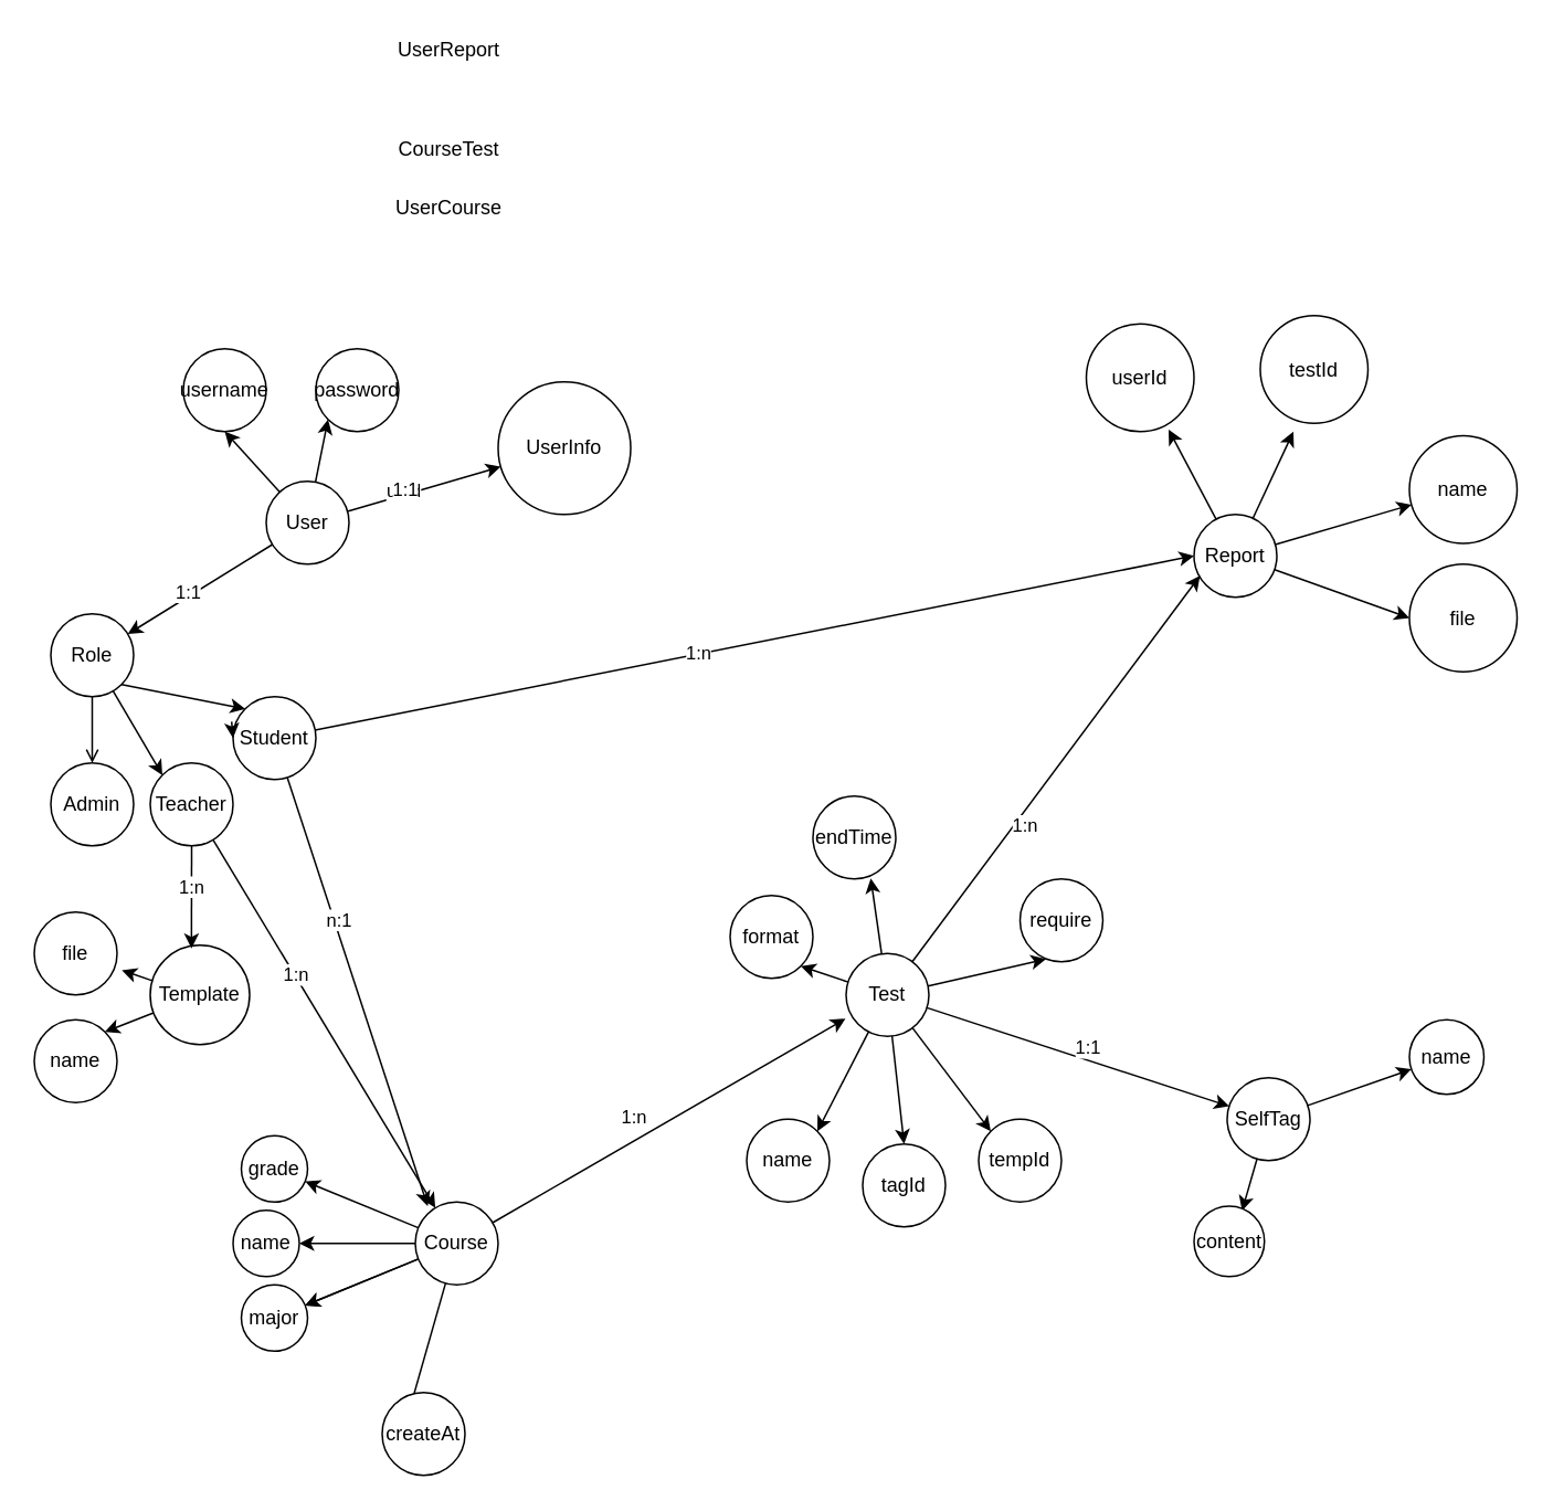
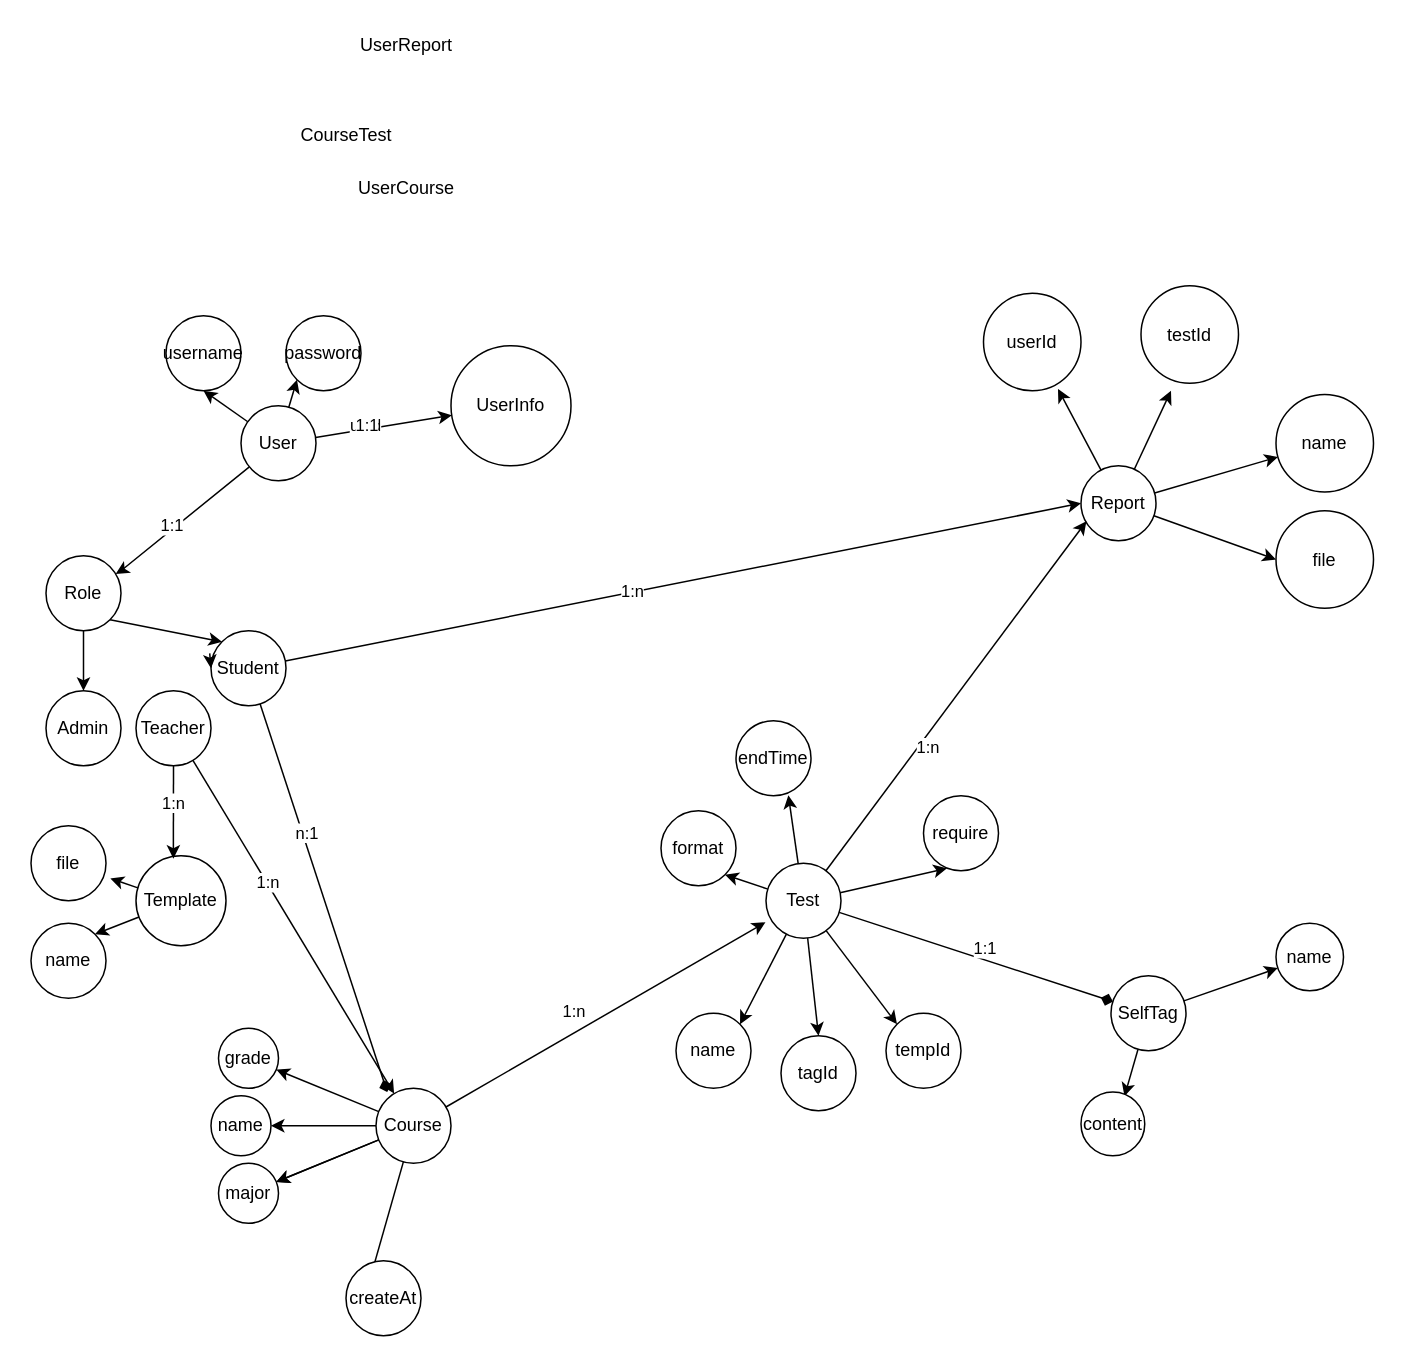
  <mxCell id="0" />
  <mxCell id="1" parent="0" />
  <mxCell id="2" style="edgeStyle=none;rounded=0;orthogonalLoop=1;jettySize=auto;html=1;" edge="1" parent="1" source="9" target="55"><mxGeometry relative="1" as="geometry"><Array as="points" /></mxGeometry></mxCell>
  <mxCell id="3" value="uuid" style="edgeLabel;html=1;align=center;verticalAlign=middle;resizable=0;points=[];" vertex="1" connectable="0" parent="2"><mxGeometry x="-0.261" y="3" relative="1" as="geometry"><mxPoint as="offset" /></mxGeometry></mxCell>
  <mxCell id="4" value="1:1" style="edgeLabel;html=1;align=center;verticalAlign=middle;resizable=0;points=[];" vertex="1" connectable="0" parent="2"><mxGeometry x="-0.234" y="3" relative="1" as="geometry"><mxPoint as="offset" /></mxGeometry></mxCell>
  <mxCell id="5" style="edgeStyle=none;rounded=0;orthogonalLoop=1;jettySize=auto;html=1;" edge="1" parent="1" source="9" target="37"><mxGeometry relative="1" as="geometry"><mxPoint x="138.125" y="320" as="targetPoint" /><Array as="points"><mxPoint x="80" y="380" /></Array></mxGeometry></mxCell>
  <mxCell id="6" value="1:1" style="edgeLabel;html=1;align=center;verticalAlign=middle;resizable=0;points=[];" vertex="1" connectable="0" parent="5"><mxGeometry x="0.136" y="-3" relative="1" as="geometry"><mxPoint as="offset" /></mxGeometry></mxCell>
  <mxCell id="7" style="edgeStyle=none;rounded=0;orthogonalLoop=1;jettySize=auto;html=1;entryX=0.5;entryY=1;entryDx=0;entryDy=0;" edge="1" parent="1" source="9" target="53"><mxGeometry relative="1" as="geometry" /></mxCell>
  <mxCell id="8" style="edgeStyle=none;rounded=0;orthogonalLoop=1;jettySize=auto;html=1;entryX=0;entryY=1;entryDx=0;entryDy=0;" edge="1" parent="1" source="9" target="54"><mxGeometry relative="1" as="geometry" /></mxCell>
- <mxCell id="9" value="User" style="ellipse;whiteSpace=wrap;html=1;aspect=fixed;" vertex="1" parent="1"><mxGeometry x="160" y="290" width="50" height="50" as="geometry" /></mxCell>
+ <mxCell id="9" value="User" style="ellipse;whiteSpace=wrap;html=1;aspect=fixed;" vertex="1" parent="1"><mxGeometry x="160" y="270" width="50" height="50" as="geometry" /></mxCell>
  <mxCell id="10" style="edgeStyle=none;rounded=0;orthogonalLoop=1;jettySize=auto;html=1;entryX=0.764;entryY=0.982;entryDx=0;entryDy=0;entryPerimeter=0;" edge="1" parent="1" source="14" target="73"><mxGeometry relative="1" as="geometry" /></mxCell>
  <mxCell id="11" style="edgeStyle=none;rounded=0;orthogonalLoop=1;jettySize=auto;html=1;" edge="1" parent="1" source="14"><mxGeometry relative="1" as="geometry"><mxPoint x="780" y="260" as="targetPoint" /></mxGeometry></mxCell>
  <mxCell id="12" style="edgeStyle=none;rounded=0;orthogonalLoop=1;jettySize=auto;html=1;" edge="1" parent="1" source="14" target="75"><mxGeometry relative="1" as="geometry" /></mxCell>
  <mxCell id="13" style="edgeStyle=none;rounded=0;orthogonalLoop=1;jettySize=auto;html=1;entryX=0;entryY=0.5;entryDx=0;entryDy=0;" edge="1" parent="1" source="14" target="76"><mxGeometry relative="1" as="geometry" /></mxCell>
  <mxCell id="14" value="Report" style="ellipse;whiteSpace=wrap;html=1;aspect=fixed;" vertex="1" parent="1"><mxGeometry x="720" y="310" width="50" height="50" as="geometry" /></mxCell>
  <mxCell id="15" value="" style="edgeStyle=none;rounded=0;orthogonalLoop=1;jettySize=auto;html=1;" edge="1" parent="1" source="22" target="58"><mxGeometry relative="1" as="geometry" /></mxCell>
  <mxCell id="16" value="" style="edgeStyle=none;rounded=0;orthogonalLoop=1;jettySize=auto;html=1;" edge="1" parent="1" source="22" target="59"><mxGeometry relative="1" as="geometry" /></mxCell>
  <mxCell id="17" value="" style="edgeStyle=none;rounded=0;orthogonalLoop=1;jettySize=auto;html=1;" edge="1" parent="1" source="22" target="60"><mxGeometry relative="1" as="geometry" /></mxCell>
  <mxCell id="18" value="" style="edgeStyle=none;rounded=0;orthogonalLoop=1;jettySize=auto;html=1;" edge="1" parent="1" source="22" target="60"><mxGeometry relative="1" as="geometry" /></mxCell>
  <mxCell id="19" style="edgeStyle=none;rounded=0;orthogonalLoop=1;jettySize=auto;html=1;entryX=0;entryY=1;entryDx=0;entryDy=0;" edge="1" parent="1" source="22" target="61"><mxGeometry relative="1" as="geometry"><mxPoint x="360" y="566" as="targetPoint" /></mxGeometry></mxCell>
  <mxCell id="20" style="edgeStyle=none;rounded=0;orthogonalLoop=1;jettySize=auto;html=1;entryX=-0.007;entryY=0.787;entryDx=0;entryDy=0;entryPerimeter=0;" edge="1" parent="1" source="22" target="33"><mxGeometry relative="1" as="geometry" /></mxCell>
  <mxCell id="21" value="1:n" style="edgeLabel;html=1;align=center;verticalAlign=middle;resizable=0;points=[];" vertex="1" connectable="0" parent="20"><mxGeometry x="-0.29" relative="1" as="geometry"><mxPoint x="10" y="-20" as="offset" /></mxGeometry></mxCell>
  <mxCell id="22" value="Course" style="ellipse;whiteSpace=wrap;html=1;aspect=fixed;" vertex="1" parent="1"><mxGeometry x="250" y="725" width="50" height="50" as="geometry" /></mxCell>
  <mxCell id="23" style="edgeStyle=none;rounded=0;orthogonalLoop=1;jettySize=auto;html=1;entryX=0.072;entryY=0.741;entryDx=0;entryDy=0;entryPerimeter=0;" edge="1" parent="1" source="33" target="14"><mxGeometry relative="1" as="geometry" /></mxCell>
  <mxCell id="24" value="1:n" style="edgeLabel;html=1;align=center;verticalAlign=middle;resizable=0;points=[];" vertex="1" connectable="0" parent="23"><mxGeometry x="-0.337" y="3" relative="1" as="geometry"><mxPoint x="13" y="-4" as="offset" /></mxGeometry></mxCell>
  <mxCell id="25" style="edgeStyle=none;rounded=0;orthogonalLoop=1;jettySize=auto;html=1;entryX=1;entryY=1;entryDx=0;entryDy=0;" edge="1" parent="1" source="33" target="70"><mxGeometry relative="1" as="geometry" /></mxCell>
  <mxCell id="26" style="edgeStyle=none;rounded=0;orthogonalLoop=1;jettySize=auto;html=1;entryX=0.698;entryY=0.993;entryDx=0;entryDy=0;entryPerimeter=0;" edge="1" parent="1" source="33" target="69"><mxGeometry relative="1" as="geometry" /></mxCell>
  <mxCell id="27" style="edgeStyle=none;rounded=0;orthogonalLoop=1;jettySize=auto;html=1;entryX=0.313;entryY=0.967;entryDx=0;entryDy=0;entryPerimeter=0;" edge="1" parent="1" source="33" target="62"><mxGeometry relative="1" as="geometry" /></mxCell>
  <mxCell id="28" style="edgeStyle=none;rounded=0;orthogonalLoop=1;jettySize=auto;html=1;entryX=0;entryY=0;entryDx=0;entryDy=0;" edge="1" parent="1" source="33" target="63"><mxGeometry relative="1" as="geometry" /></mxCell>
  <mxCell id="29" style="edgeStyle=none;rounded=0;orthogonalLoop=1;jettySize=auto;html=1;entryX=0.5;entryY=0;entryDx=0;entryDy=0;" edge="1" parent="1" source="33" target="64"><mxGeometry relative="1" as="geometry" /></mxCell>
  <mxCell id="30" style="edgeStyle=none;rounded=0;orthogonalLoop=1;jettySize=auto;html=1;entryX=1;entryY=0;entryDx=0;entryDy=0;" edge="1" parent="1" source="33" target="65"><mxGeometry relative="1" as="geometry" /></mxCell>
- <mxCell id="31" style="edgeStyle=none;rounded=0;orthogonalLoop=1;jettySize=auto;html=1;" edge="1" parent="1" source="33" target="68"><mxGeometry relative="1" as="geometry" /></mxCell>
+ <mxCell id="31" style="edgeStyle=none;rounded=0;orthogonalLoop=1;jettySize=auto;html=1;endArrow=diamond;" edge="1" parent="1" source="33" target="68"><mxGeometry relative="1" as="geometry" /></mxCell>
  <mxCell id="32" value="1:1" style="edgeLabel;html=1;align=center;verticalAlign=middle;resizable=0;points=[];" vertex="1" connectable="0" parent="31"><mxGeometry x="-0.128" y="3" relative="1" as="geometry"><mxPoint x="16" y="1" as="offset" /></mxGeometry></mxCell>
  <mxCell id="33" value="Test" style="ellipse;whiteSpace=wrap;html=1;aspect=fixed;" vertex="1" parent="1"><mxGeometry x="510" y="575" width="50" height="50" as="geometry" /></mxCell>
- <mxCell id="34" style="edgeStyle=none;rounded=0;orthogonalLoop=1;jettySize=auto;html=1;entryX=0.5;entryY=0;entryDx=0;entryDy=0;endArrow=open;" edge="1" parent="1" source="37" target="51"><mxGeometry relative="1" as="geometry" /></mxCell>
- <mxCell id="35" style="edgeStyle=none;rounded=0;orthogonalLoop=1;jettySize=auto;html=1;entryX=0;entryY=0;entryDx=0;entryDy=0;" edge="1" parent="1" source="37" target="45"><mxGeometry relative="1" as="geometry" /></mxCell>
+ <mxCell id="34" style="edgeStyle=none;rounded=0;orthogonalLoop=1;jettySize=auto;html=1;entryX=0.5;entryY=0;entryDx=0;entryDy=0;" edge="1" parent="1" source="37" target="51"><mxGeometry relative="1" as="geometry" /></mxCell>
  <mxCell id="36" style="edgeStyle=none;rounded=0;orthogonalLoop=1;jettySize=auto;html=1;exitX=1;exitY=1;exitDx=0;exitDy=0;entryX=0;entryY=0;entryDx=0;entryDy=0;" edge="1" parent="1" source="37" target="50"><mxGeometry relative="1" as="geometry" /></mxCell>
  <mxCell id="37" value="Role" style="ellipse;whiteSpace=wrap;html=1;aspect=fixed;" vertex="1" parent="1"><mxGeometry x="30" y="370" width="50" height="50" as="geometry" /></mxCell>
  <mxCell id="38" style="edgeStyle=none;rounded=0;orthogonalLoop=1;jettySize=auto;html=1;entryX=1.058;entryY=0.703;entryDx=0;entryDy=0;entryPerimeter=0;" edge="1" parent="1" source="40" target="56"><mxGeometry relative="1" as="geometry" /></mxCell>
  <mxCell id="39" style="edgeStyle=none;rounded=0;orthogonalLoop=1;jettySize=auto;html=1;entryX=1;entryY=0;entryDx=0;entryDy=0;" edge="1" parent="1" source="40" target="57"><mxGeometry relative="1" as="geometry" /></mxCell>
  <mxCell id="40" value="Template" style="ellipse;whiteSpace=wrap;html=1;aspect=fixed;" vertex="1" parent="1"><mxGeometry x="90" y="570" width="60" height="60" as="geometry" /></mxCell>
  <mxCell id="41" style="edgeStyle=none;rounded=0;orthogonalLoop=1;jettySize=auto;html=1;entryX=0.415;entryY=0.032;entryDx=0;entryDy=0;entryPerimeter=0;" edge="1" parent="1" source="45" target="40"><mxGeometry relative="1" as="geometry" /></mxCell>
  <mxCell id="42" value="1:n" style="edgeLabel;html=1;align=center;verticalAlign=middle;resizable=0;points=[];" vertex="1" connectable="0" parent="41"><mxGeometry x="-0.515" y="-1" relative="1" as="geometry"><mxPoint x="1" y="10" as="offset" /></mxGeometry></mxCell>
  <mxCell id="43" style="edgeStyle=none;rounded=0;orthogonalLoop=1;jettySize=auto;html=1;" edge="1" parent="1" source="45" target="22"><mxGeometry relative="1" as="geometry" /></mxCell>
  <mxCell id="44" value="1:n" style="edgeLabel;html=1;align=center;verticalAlign=middle;resizable=0;points=[];" vertex="1" connectable="0" parent="43"><mxGeometry x="-0.271" relative="1" as="geometry"><mxPoint as="offset" /></mxGeometry></mxCell>
  <mxCell id="45" value="Teacher" style="ellipse;whiteSpace=wrap;html=1;aspect=fixed;" vertex="1" parent="1"><mxGeometry x="90" y="460" width="50" height="50" as="geometry" /></mxCell>
- <mxCell id="46" style="edgeStyle=none;rounded=0;orthogonalLoop=1;jettySize=auto;html=1;entryX=0.15;entryY=0.05;entryDx=0;entryDy=0;entryPerimeter=0;" edge="1" parent="1" source="50" target="22"><mxGeometry relative="1" as="geometry" /></mxCell>
+ <mxCell id="46" style="edgeStyle=none;rounded=0;orthogonalLoop=1;jettySize=auto;html=1;entryX=0.15;entryY=0.05;entryDx=0;entryDy=0;entryPerimeter=0;endArrow=diamond;" edge="1" parent="1" source="50" target="22"><mxGeometry relative="1" as="geometry" /></mxCell>
  <mxCell id="47" value="n:1" style="edgeLabel;html=1;align=center;verticalAlign=middle;resizable=0;points=[];" vertex="1" connectable="0" parent="46"><mxGeometry x="-0.335" y="3" relative="1" as="geometry"><mxPoint as="offset" /></mxGeometry></mxCell>
  <mxCell id="48" style="edgeStyle=none;rounded=0;orthogonalLoop=1;jettySize=auto;html=1;entryX=0;entryY=0.5;entryDx=0;entryDy=0;" edge="1" parent="1" source="50" target="14"><mxGeometry relative="1" as="geometry" /></mxCell>
  <mxCell id="49" value="1:n" style="edgeLabel;html=1;align=center;verticalAlign=middle;resizable=0;points=[];" vertex="1" connectable="0" parent="48"><mxGeometry x="-0.129" y="1" relative="1" as="geometry"><mxPoint as="offset" /></mxGeometry></mxCell>
  <mxCell id="50" value="Student" style="ellipse;whiteSpace=wrap;html=1;aspect=fixed;" vertex="1" parent="1"><mxGeometry x="140" y="420" width="50" height="50" as="geometry" /></mxCell>
  <mxCell id="51" value="Admin" style="ellipse;whiteSpace=wrap;html=1;aspect=fixed;" vertex="1" parent="1"><mxGeometry x="30" y="460" width="50" height="50" as="geometry" /></mxCell>
  <mxCell id="52" style="edgeStyle=none;rounded=0;orthogonalLoop=1;jettySize=auto;html=1;exitX=-0.017;exitY=0.301;exitDx=0;exitDy=0;entryX=0;entryY=0.5;entryDx=0;entryDy=0;exitPerimeter=0;" edge="1" parent="1" source="50" target="50"><mxGeometry relative="1" as="geometry" /></mxCell>
  <mxCell id="53" value="username" style="ellipse;whiteSpace=wrap;html=1;aspect=fixed;" vertex="1" parent="1"><mxGeometry x="110" y="210" width="50" height="50" as="geometry" /></mxCell>
  <mxCell id="54" value="password" style="ellipse;whiteSpace=wrap;html=1;aspect=fixed;" vertex="1" parent="1"><mxGeometry x="190" y="210" width="50" height="50" as="geometry" /></mxCell>
  <mxCell id="55" value="UserInfo" style="ellipse;whiteSpace=wrap;html=1;aspect=fixed;" vertex="1" parent="1"><mxGeometry x="300" y="230" width="80" height="80" as="geometry" /></mxCell>
  <mxCell id="56" value="file" style="ellipse;whiteSpace=wrap;html=1;aspect=fixed;" vertex="1" parent="1"><mxGeometry x="20" y="550" width="50" height="50" as="geometry" /></mxCell>
  <mxCell id="57" value="name" style="ellipse;whiteSpace=wrap;html=1;aspect=fixed;" vertex="1" parent="1"><mxGeometry x="20" y="615" width="50" height="50" as="geometry" /></mxCell>
  <mxCell id="58" value="name" style="ellipse;whiteSpace=wrap;html=1;aspect=fixed;" vertex="1" parent="1"><mxGeometry x="140" y="730" width="40" height="40" as="geometry" /></mxCell>
  <mxCell id="59" value="grade" style="ellipse;whiteSpace=wrap;html=1;aspect=fixed;" vertex="1" parent="1"><mxGeometry x="145" y="685" width="40" height="40" as="geometry" /></mxCell>
  <mxCell id="60" value="major" style="ellipse;whiteSpace=wrap;html=1;aspect=fixed;" vertex="1" parent="1"><mxGeometry x="145" y="775" width="40" height="40" as="geometry" /></mxCell>
  <mxCell id="61" value="createAt" style="ellipse;whiteSpace=wrap;html=1;aspect=fixed;" vertex="1" parent="1"><mxGeometry x="230" y="840" width="50" height="50" as="geometry" /></mxCell>
  <mxCell id="62" value="require" style="ellipse;whiteSpace=wrap;html=1;aspect=fixed;" vertex="1" parent="1"><mxGeometry x="615" y="530" width="50" height="50" as="geometry" /></mxCell>
  <mxCell id="63" value="tempId" style="ellipse;whiteSpace=wrap;html=1;aspect=fixed;" vertex="1" parent="1"><mxGeometry x="590" y="675" width="50" height="50" as="geometry" /></mxCell>
  <mxCell id="64" value="tagId" style="ellipse;whiteSpace=wrap;html=1;aspect=fixed;" vertex="1" parent="1"><mxGeometry x="520" y="690" width="50" height="50" as="geometry" /></mxCell>
  <mxCell id="65" value="name" style="ellipse;whiteSpace=wrap;html=1;aspect=fixed;" vertex="1" parent="1"><mxGeometry x="450" y="675" width="50" height="50" as="geometry" /></mxCell>
  <mxCell id="66" style="edgeStyle=none;rounded=0;orthogonalLoop=1;jettySize=auto;html=1;entryX=0.682;entryY=0.067;entryDx=0;entryDy=0;entryPerimeter=0;" edge="1" parent="1" source="68" target="72"><mxGeometry relative="1" as="geometry" /></mxCell>
  <mxCell id="67" style="edgeStyle=none;rounded=0;orthogonalLoop=1;jettySize=auto;html=1;" edge="1" parent="1" source="68" target="71"><mxGeometry relative="1" as="geometry"><mxPoint x="770" y="620" as="targetPoint" /><Array as="points" /></mxGeometry></mxCell>
  <mxCell id="68" value="SelfTag" style="ellipse;whiteSpace=wrap;html=1;aspect=fixed;" vertex="1" parent="1"><mxGeometry x="740" y="650" width="50" height="50" as="geometry" /></mxCell>
  <mxCell id="69" value="endTime" style="ellipse;whiteSpace=wrap;html=1;aspect=fixed;" vertex="1" parent="1"><mxGeometry x="490" y="480" width="50" height="50" as="geometry" /></mxCell>
  <mxCell id="70" value="format" style="ellipse;whiteSpace=wrap;html=1;aspect=fixed;" vertex="1" parent="1"><mxGeometry x="440" y="540" width="50" height="50" as="geometry" /></mxCell>
  <mxCell id="71" value="name" style="ellipse;whiteSpace=wrap;html=1;aspect=fixed;" vertex="1" parent="1"><mxGeometry x="850" y="615" width="45" height="45" as="geometry" /></mxCell>
  <mxCell id="72" value="content" style="ellipse;whiteSpace=wrap;html=1;aspect=fixed;" vertex="1" parent="1"><mxGeometry x="720" y="727.5" width="42.5" height="42.5" as="geometry" /></mxCell>
  <mxCell id="73" value="userId" style="ellipse;whiteSpace=wrap;html=1;aspect=fixed;" vertex="1" parent="1"><mxGeometry x="655" y="195" width="65" height="65" as="geometry" /></mxCell>
  <mxCell id="74" value="testId" style="ellipse;whiteSpace=wrap;html=1;aspect=fixed;" vertex="1" parent="1"><mxGeometry x="760" y="190" width="65" height="65" as="geometry" /></mxCell>
  <mxCell id="75" value="name" style="ellipse;whiteSpace=wrap;html=1;aspect=fixed;" vertex="1" parent="1"><mxGeometry x="850" y="262.5" width="65" height="65" as="geometry" /></mxCell>
  <mxCell id="76" value="file" style="ellipse;whiteSpace=wrap;html=1;aspect=fixed;" vertex="1" parent="1"><mxGeometry x="850" y="340" width="65" height="65" as="geometry" /></mxCell>
  <mxCell id="77" value="UserReport&lt;br&gt;" style="text;html=1;align=center;verticalAlign=middle;resizable=0;points=[];autosize=1;strokeColor=none;" vertex="1" parent="1"><mxGeometry x="230" y="20" width="80" height="20" as="geometry" /></mxCell>
  <mxCell id="78" value="UserCourse&lt;br&gt;" style="text;html=1;align=center;verticalAlign=middle;resizable=0;points=[];autosize=1;strokeColor=none;" vertex="1" parent="1"><mxGeometry x="230" y="115" width="80" height="20" as="geometry" /></mxCell>
- <mxCell id="79" value="CourseTest&lt;br&gt;" style="text;html=1;align=center;verticalAlign=middle;resizable=0;points=[];autosize=1;strokeColor=none;" vertex="1" parent="1"><mxGeometry x="230" y="80" width="80" height="20" as="geometry" /></mxCell>
+ <mxCell id="79" value="CourseTest&lt;br&gt;" style="text;html=1;align=center;verticalAlign=middle;resizable=0;points=[];autosize=1;strokeColor=none;" vertex="1" parent="1"><mxGeometry x="190" y="80" width="80" height="20" as="geometry" /></mxCell>
